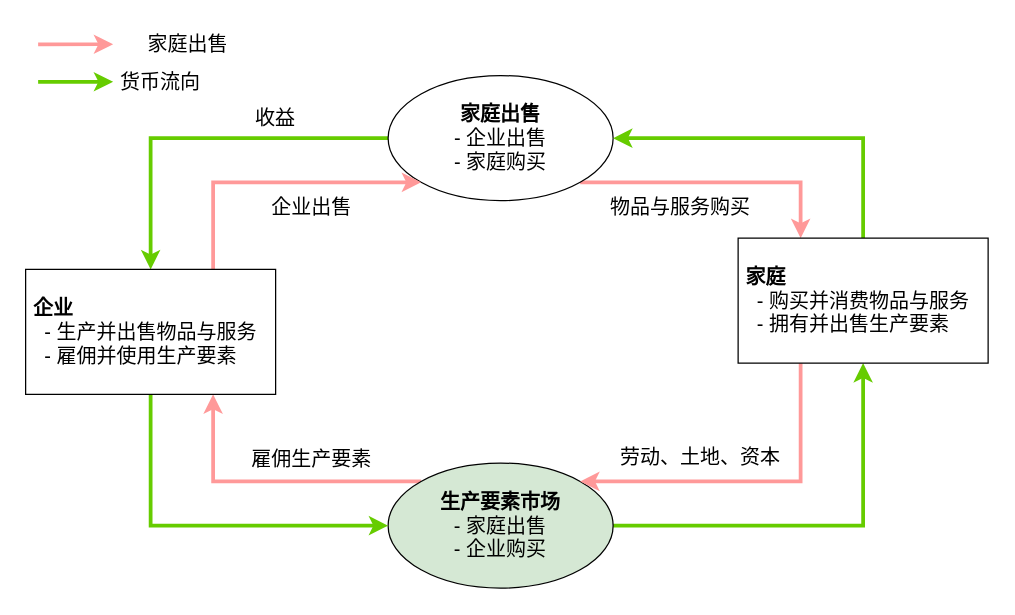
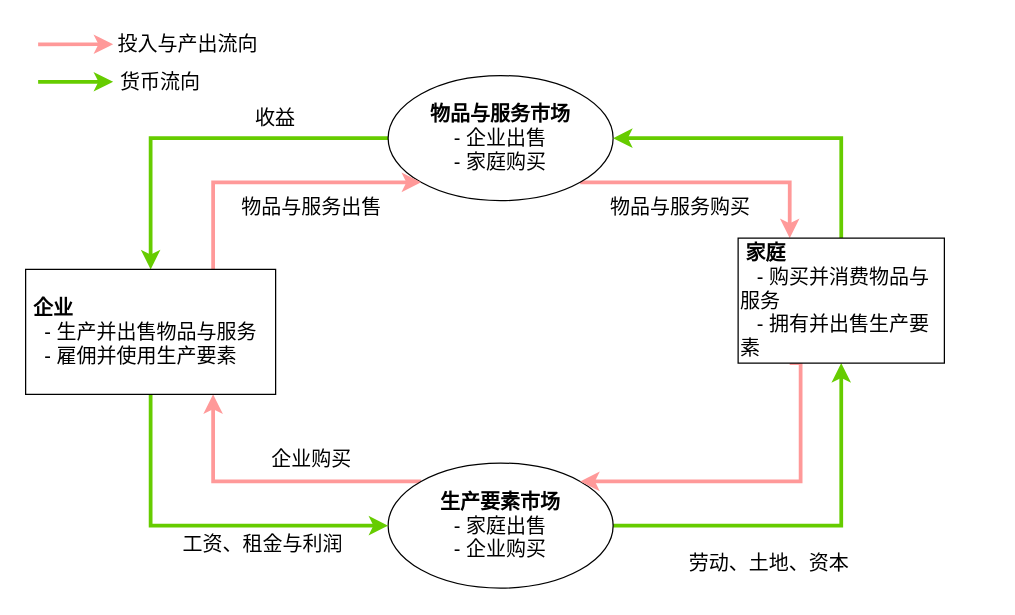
  <mxCell id="0" />
  <mxCell id="1" parent="0" />
  <mxCell id="2" style="edgeStyle=orthogonalEdgeStyle;rounded=0;orthogonalLoop=1;jettySize=auto;html=1;exitX=0;exitY=0.5;exitDx=0;exitDy=0;entryX=0.5;entryY=0;entryDx=0;entryDy=0;strokeColor=#66CC00;strokeWidth=3;" edge="1" parent="1" source="4" target="13"><mxGeometry relative="1" as="geometry" /></mxCell>
  <mxCell id="3" style="edgeStyle=orthogonalEdgeStyle;rounded=0;orthogonalLoop=1;jettySize=auto;html=1;exitX=1;exitY=1;exitDx=0;exitDy=0;entryX=0.25;entryY=0;entryDx=0;entryDy=0;strokeWidth=3;strokeColor=#FF9999;" edge="1" parent="1" source="4" target="10"><mxGeometry relative="1" as="geometry" /></mxCell>
- <mxCell id="4" value="&lt;b&gt;家庭出售&lt;/b&gt;&lt;br style=&quot;font-size: 16px;&quot;&gt;- 企业出售&lt;br style=&quot;font-size: 16px;&quot;&gt;- 家庭购买" style="ellipse;whiteSpace=wrap;html=1;fontSize=16;" vertex="1" parent="1"><mxGeometry x="310" y="60" width="180" height="100" as="geometry" /></mxCell>
+ <mxCell id="4" value="&lt;b&gt;物品与服务市场&lt;/b&gt;&lt;br style=&quot;font-size: 16px;&quot;&gt;- 企业出售&lt;br style=&quot;font-size: 16px;&quot;&gt;- 家庭购买" style="ellipse;whiteSpace=wrap;html=1;fontSize=16;" vertex="1" parent="1"><mxGeometry x="310" y="60" width="180" height="100" as="geometry" /></mxCell>
  <mxCell id="5" style="edgeStyle=orthogonalEdgeStyle;rounded=0;orthogonalLoop=1;jettySize=auto;html=1;exitX=1;exitY=0.5;exitDx=0;exitDy=0;entryX=0.5;entryY=1;entryDx=0;entryDy=0;strokeWidth=3;strokeColor=#66CC00;" edge="1" parent="1" source="7" target="10"><mxGeometry relative="1" as="geometry" /></mxCell>
  <mxCell id="6" style="edgeStyle=orthogonalEdgeStyle;rounded=0;orthogonalLoop=1;jettySize=auto;html=1;exitX=0;exitY=0;exitDx=0;exitDy=0;entryX=0.75;entryY=1;entryDx=0;entryDy=0;strokeWidth=3;strokeColor=#FF9999;" edge="1" parent="1" source="7" target="13"><mxGeometry relative="1" as="geometry" /></mxCell>
- <mxCell id="7" value="&lt;b&gt;生产要素市场&lt;/b&gt;&lt;br style=&quot;font-size: 16px;&quot;&gt;- 家庭出售&lt;br style=&quot;font-size: 16px;&quot;&gt;- 企业购买" style="ellipse;whiteSpace=wrap;html=1;fontSize=16;fillColor=#d5e8d4;" vertex="1" parent="1"><mxGeometry x="310" y="370" width="180" height="100" as="geometry" /></mxCell>
+ <mxCell id="7" value="&lt;b&gt;生产要素市场&lt;/b&gt;&lt;br style=&quot;font-size: 16px;&quot;&gt;- 家庭出售&lt;br style=&quot;font-size: 16px;&quot;&gt;- 企业购买" style="ellipse;whiteSpace=wrap;html=1;fontSize=16;" vertex="1" parent="1"><mxGeometry x="310" y="370" width="180" height="100" as="geometry" /></mxCell>
  <mxCell id="8" style="edgeStyle=orthogonalEdgeStyle;rounded=0;orthogonalLoop=1;jettySize=auto;html=1;exitX=0.25;exitY=1;exitDx=0;exitDy=0;entryX=1;entryY=0;entryDx=0;entryDy=0;strokeWidth=3;strokeColor=#FF9999;" edge="1" parent="1" source="10" target="7"><mxGeometry relative="1" as="geometry"><Array as="points"><mxPoint x="640" y="385" /></Array></mxGeometry></mxCell>
  <mxCell id="9" style="edgeStyle=orthogonalEdgeStyle;rounded=0;orthogonalLoop=1;jettySize=auto;html=1;exitX=0.5;exitY=0;exitDx=0;exitDy=0;entryX=1;entryY=0.5;entryDx=0;entryDy=0;strokeWidth=3;strokeColor=#66CC00;" edge="1" parent="1" source="10" target="4"><mxGeometry relative="1" as="geometry" /></mxCell>
- <mxCell id="10" value="&lt;b&gt;&amp;nbsp;家庭&lt;/b&gt;&lt;br&gt;&amp;nbsp; &amp;nbsp;- 购买并消费物品与服务&lt;br&gt;&amp;nbsp; &amp;nbsp;- 拥有并出售生产要素" style="rounded=0;whiteSpace=wrap;html=1;fontSize=16;align=left;" vertex="1" parent="1"><mxGeometry x="590" y="190" width="200" height="100" as="geometry" /></mxCell>
+ <mxCell id="10" value="&lt;b&gt;&amp;nbsp;家庭&lt;/b&gt;&lt;br&gt;&amp;nbsp; &amp;nbsp;- 购买并消费物品与服务&lt;br&gt;&amp;nbsp; &amp;nbsp;- 拥有并出售生产要素" style="rounded=0;whiteSpace=wrap;html=1;fontSize=16;align=left;" vertex="1" parent="1"><mxGeometry x="590" y="190" width="165" height="100" as="geometry" /></mxCell>
  <mxCell id="11" style="edgeStyle=orthogonalEdgeStyle;rounded=0;orthogonalLoop=1;jettySize=auto;html=1;exitX=0.5;exitY=1;exitDx=0;exitDy=0;entryX=0;entryY=0.5;entryDx=0;entryDy=0;strokeWidth=3;strokeColor=#66CC00;" edge="1" parent="1" source="13" target="7"><mxGeometry relative="1" as="geometry" /></mxCell>
  <mxCell id="12" style="edgeStyle=orthogonalEdgeStyle;rounded=0;orthogonalLoop=1;jettySize=auto;html=1;exitX=0.75;exitY=0;exitDx=0;exitDy=0;entryX=0;entryY=1;entryDx=0;entryDy=0;strokeWidth=3;strokeColor=#FF9999;" edge="1" parent="1" source="13" target="4"><mxGeometry relative="1" as="geometry"><Array as="points"><mxPoint x="170" y="145" /></Array></mxGeometry></mxCell>
  <mxCell id="13" value="&lt;b&gt;&amp;nbsp;企业&lt;/b&gt;&lt;br&gt;&amp;nbsp; &amp;nbsp;- 生产并出售物品与服务&lt;br&gt;&amp;nbsp; &amp;nbsp;- 雇佣并使用生产要素" style="rounded=0;whiteSpace=wrap;html=1;fontSize=16;align=left;" vertex="1" parent="1"><mxGeometry x="20" y="215" width="200" height="100" as="geometry" /></mxCell>
- <mxCell id="14" value="劳动、土地、资本" style="text;html=1;strokeColor=none;fillColor=none;align=center;verticalAlign=middle;whiteSpace=wrap;rounded=0;fontSize=16;" vertex="1" parent="1"><mxGeometry x="490" y="350" width="140" height="30" as="geometry" /></mxCell>
- <mxCell id="15" value="雇佣生产要素" style="text;html=1;strokeColor=none;fillColor=none;align=center;verticalAlign=middle;whiteSpace=wrap;rounded=0;fontSize=16;" vertex="1" parent="1"><mxGeometry x="179" y="352" width="140" height="30" as="geometry" /></mxCell>
- <mxCell id="16" value="企业出售" style="text;html=1;strokeColor=none;fillColor=none;align=center;verticalAlign=middle;whiteSpace=wrap;rounded=0;fontSize=16;" vertex="1" parent="1"><mxGeometry x="179" y="150" width="140" height="30" as="geometry" /></mxCell>
+ <mxCell id="14" value="劳动、土地、资本" style="text;html=1;strokeColor=none;fillColor=none;align=center;verticalAlign=middle;whiteSpace=wrap;rounded=0;fontSize=16;" vertex="1" parent="1"><mxGeometry x="545" y="435" width="140" height="30" as="geometry" /></mxCell>
+ <mxCell id="15" value="企业购买" style="text;html=1;strokeColor=none;fillColor=none;align=center;verticalAlign=middle;whiteSpace=wrap;rounded=0;fontSize=16;" vertex="1" parent="1"><mxGeometry x="179" y="352" width="140" height="30" as="geometry" /></mxCell>
+ <mxCell id="16" value="物品与服务出售" style="text;html=1;strokeColor=none;fillColor=none;align=center;verticalAlign=middle;whiteSpace=wrap;rounded=0;fontSize=16;" vertex="1" parent="1"><mxGeometry x="179" y="150" width="140" height="30" as="geometry" /></mxCell>
  <mxCell id="17" value="物品与服务购买" style="text;html=1;strokeColor=none;fillColor=none;align=center;verticalAlign=middle;whiteSpace=wrap;rounded=0;fontSize=16;" vertex="1" parent="1"><mxGeometry x="474" y="150" width="140" height="30" as="geometry" /></mxCell>
  <mxCell id="18" value="收益" style="text;html=1;strokeColor=none;fillColor=none;align=center;verticalAlign=middle;whiteSpace=wrap;rounded=0;fontSize=16;" vertex="1" parent="1"><mxGeometry x="150" y="79" width="140" height="30" as="geometry" /></mxCell>
+ <mxCell id="19" value="工资、租金与利润" style="text;html=1;strokeColor=none;fillColor=none;align=center;verticalAlign=middle;whiteSpace=wrap;rounded=0;fontSize=16;" vertex="1" parent="1"><mxGeometry x="140" y="420" width="140" height="30" as="geometry" /></mxCell>
  <mxCell id="20" style="rounded=0;orthogonalLoop=1;jettySize=auto;html=1;strokeWidth=3;strokeColor=#FF9999;" edge="1" parent="1"><mxGeometry relative="1" as="geometry"><mxPoint x="30" y="35" as="sourcePoint" /><mxPoint x="90" y="34.88" as="targetPoint" /></mxGeometry></mxCell>
- <mxCell id="21" value="家庭出售" style="text;html=1;strokeColor=none;fillColor=none;align=center;verticalAlign=middle;whiteSpace=wrap;rounded=0;fontSize=16;" vertex="1" parent="1"><mxGeometry x="90" y="20" width="120" height="30" as="geometry" /></mxCell>
+ <mxCell id="21" value="投入与产出流向" style="text;html=1;strokeColor=none;fillColor=none;align=center;verticalAlign=middle;whiteSpace=wrap;rounded=0;fontSize=16;" vertex="1" parent="1"><mxGeometry x="90" y="20" width="120" height="30" as="geometry" /></mxCell>
  <mxCell id="22" style="rounded=0;orthogonalLoop=1;jettySize=auto;html=1;strokeWidth=3;strokeColor=#66CC00;" edge="1" parent="1"><mxGeometry relative="1" as="geometry"><mxPoint x="30" y="65" as="sourcePoint" /><mxPoint x="90" y="64.88" as="targetPoint" /></mxGeometry></mxCell>
  <mxCell id="23" value="货币流向" style="text;html=1;strokeColor=none;fillColor=none;align=center;verticalAlign=middle;whiteSpace=wrap;rounded=0;fontSize=16;" vertex="1" parent="1"><mxGeometry x="90" y="50" width="76" height="30" as="geometry" /></mxCell>
